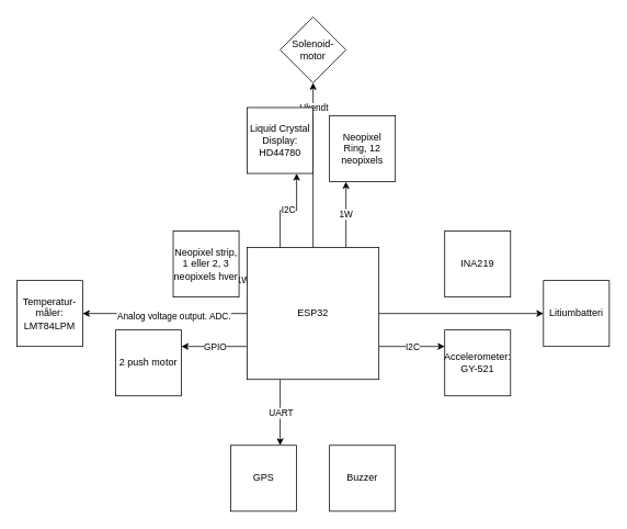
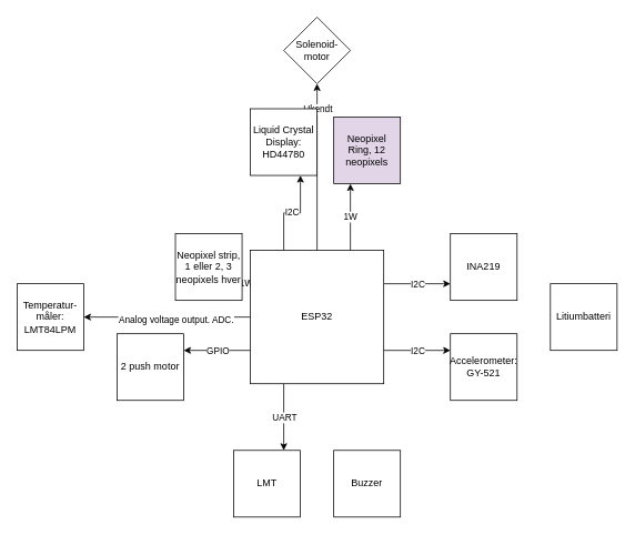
  <mxCell id="0" />
  <mxCell id="1" parent="0" />
  <mxCell id="2" style="edgeStyle=orthogonalEdgeStyle;rounded=0;orthogonalLoop=1;jettySize=auto;html=1;exitX=0.5;exitY=0;exitDx=0;exitDy=0;entryX=0.5;entryY=1;entryDx=0;entryDy=0;" parent="1" source="18" target="28" edge="1"><mxGeometry relative="1" as="geometry" /></mxCell>
  <mxCell id="3" value="Ukendt" style="edgeLabel;html=1;align=center;verticalAlign=middle;resizable=0;points=[];" parent="2" vertex="1" connectable="0"><mxGeometry x="-0.18" y="2" relative="1" as="geometry"><mxPoint x="2" y="-88" as="offset" /></mxGeometry></mxCell>
  <mxCell id="4" value="1W" style="edgeStyle=orthogonalEdgeStyle;rounded=0;orthogonalLoop=1;jettySize=auto;html=1;exitX=0.75;exitY=0;exitDx=0;exitDy=0;entryX=0.25;entryY=1;entryDx=0;entryDy=0;" parent="1" source="18" target="22" edge="1"><mxGeometry relative="1" as="geometry" /></mxCell>
  <mxCell id="5" value="I2C" style="edgeStyle=orthogonalEdgeStyle;rounded=0;orthogonalLoop=1;jettySize=auto;html=1;exitX=0.25;exitY=0;exitDx=0;exitDy=0;entryX=0.75;entryY=1;entryDx=0;entryDy=0;" parent="1" source="18" target="29" edge="1"><mxGeometry relative="1" as="geometry" /></mxCell>
  <mxCell id="6" style="edgeStyle=orthogonalEdgeStyle;rounded=0;orthogonalLoop=1;jettySize=auto;html=1;exitX=0;exitY=0.5;exitDx=0;exitDy=0;entryX=1;entryY=0.5;entryDx=0;entryDy=0;" parent="1" source="18" target="24" edge="1"><mxGeometry relative="1" as="geometry" /></mxCell>
  <mxCell id="7" value="Analog voltage output. ADC." style="edgeLabel;html=1;align=center;verticalAlign=middle;resizable=0;points=[];" parent="6" vertex="1" connectable="0"><mxGeometry x="-0.1" y="2" relative="1" as="geometry"><mxPoint as="offset" /></mxGeometry></mxCell>
  <mxCell id="8" value="1W" style="edgeStyle=orthogonalEdgeStyle;rounded=0;orthogonalLoop=1;jettySize=auto;html=1;exitX=0;exitY=0.25;exitDx=0;exitDy=0;entryX=1;entryY=0.75;entryDx=0;entryDy=0;" parent="1" source="18" target="23" edge="1"><mxGeometry relative="1" as="geometry" /></mxCell>
  <mxCell id="9" style="edgeStyle=orthogonalEdgeStyle;rounded=0;orthogonalLoop=1;jettySize=auto;html=1;exitX=0;exitY=0.75;exitDx=0;exitDy=0;entryX=1;entryY=0.25;entryDx=0;entryDy=0;" parent="1" source="18" target="19" edge="1"><mxGeometry relative="1" as="geometry"><Array as="points"><mxPoint x="270" y="420" /><mxPoint x="270" y="420" /></Array></mxGeometry></mxCell>
  <mxCell id="10" value="GPIO" style="edgeLabel;html=1;align=center;verticalAlign=middle;resizable=0;points=[];" parent="9" vertex="1" connectable="0"><mxGeometry x="-0.325" y="2" relative="1" as="geometry"><mxPoint x="-13" y="-2" as="offset" /></mxGeometry></mxCell>
- <mxCell id="13" style="edgeStyle=orthogonalEdgeStyle;rounded=0;orthogonalLoop=1;jettySize=auto;html=1;exitX=1;exitY=0.5;exitDx=0;exitDy=0;entryX=0;entryY=0.5;entryDx=0;entryDy=0;" parent="1" source="18" target="25" edge="1"><mxGeometry relative="1" as="geometry" /></mxCell>
+ <mxCell id="11" style="edgeStyle=orthogonalEdgeStyle;rounded=0;orthogonalLoop=1;jettySize=auto;html=1;exitX=1;exitY=0.25;exitDx=0;exitDy=0;entryX=0;entryY=0.75;entryDx=0;entryDy=0;" parent="1" source="18" target="26" edge="1"><mxGeometry relative="1" as="geometry" /></mxCell>
+ <mxCell id="12" value="I2C" style="edgeLabel;html=1;align=center;verticalAlign=middle;resizable=0;points=[];" parent="11" vertex="1" connectable="0"><mxGeometry x="-0.525" y="4" relative="1" as="geometry"><mxPoint x="21" y="4" as="offset" /></mxGeometry></mxCell>
  <mxCell id="14" style="edgeStyle=orthogonalEdgeStyle;rounded=0;orthogonalLoop=1;jettySize=auto;html=1;exitX=1;exitY=0.75;exitDx=0;exitDy=0;entryX=0;entryY=0.25;entryDx=0;entryDy=0;" parent="1" source="18" target="27" edge="1"><mxGeometry relative="1" as="geometry"><Array as="points"><mxPoint x="510" y="420" /><mxPoint x="510" y="420" /></Array></mxGeometry></mxCell>
  <mxCell id="15" value="I2C" style="edgeLabel;html=1;align=center;verticalAlign=middle;resizable=0;points=[];" parent="14" vertex="1" connectable="0"><mxGeometry x="0.125" y="1" relative="1" as="geometry"><mxPoint x="-5" y="1" as="offset" /></mxGeometry></mxCell>
  <mxCell id="16" style="edgeStyle=orthogonalEdgeStyle;rounded=0;orthogonalLoop=1;jettySize=auto;html=1;exitX=0.25;exitY=1;exitDx=0;exitDy=0;entryX=0.75;entryY=0;entryDx=0;entryDy=0;" parent="1" source="18" target="20" edge="1"><mxGeometry relative="1" as="geometry" /></mxCell>
  <mxCell id="17" value="UART" style="edgeLabel;html=1;align=center;verticalAlign=middle;resizable=0;points=[];" parent="16" vertex="1" connectable="0"><mxGeometry x="-0.15" y="1" relative="1" as="geometry"><mxPoint x="-1" y="6" as="offset" /></mxGeometry></mxCell>
  <mxCell id="18" value="ESP32" style="whiteSpace=wrap;html=1;aspect=fixed;" parent="1" vertex="1"><mxGeometry x="300" y="300" width="160" height="160" as="geometry" /></mxCell>
  <mxCell id="19" value="2 push motor" style="whiteSpace=wrap;html=1;aspect=fixed;" parent="1" vertex="1"><mxGeometry x="140" y="400" width="80" height="80" as="geometry" /></mxCell>
- <mxCell id="20" value="GPS" style="whiteSpace=wrap;html=1;aspect=fixed;" parent="1" vertex="1"><mxGeometry x="280" y="540" width="80" height="80" as="geometry" /></mxCell>
+ <mxCell id="20" value="LMT" style="whiteSpace=wrap;html=1;aspect=fixed;" parent="1" vertex="1"><mxGeometry x="280" y="540" width="80" height="80" as="geometry" /></mxCell>
  <mxCell id="21" value="Buzzer" style="whiteSpace=wrap;html=1;aspect=fixed;" parent="1" vertex="1"><mxGeometry x="400" y="540" width="80" height="80" as="geometry" /></mxCell>
- <mxCell id="22" value="Neopixel Ring, 12 neopixels" style="whiteSpace=wrap;html=1;aspect=fixed;" parent="1" vertex="1"><mxGeometry x="400" y="140" width="80" height="80" as="geometry" /></mxCell>
+ <mxCell id="22" value="Neopixel Ring, 12 neopixels" style="whiteSpace=wrap;html=1;aspect=fixed;fillColor=#e1d5e7;" parent="1" vertex="1"><mxGeometry x="400" y="140" width="80" height="80" as="geometry" /></mxCell>
  <mxCell id="23" value="Neopixel strip, 1 eller 2, 3 neopixels hver" style="whiteSpace=wrap;html=1;aspect=fixed;" parent="1" vertex="1"><mxGeometry x="210" y="280" width="80" height="80" as="geometry" /></mxCell>
  <mxCell id="24" value="Temperatur-&lt;div&gt;måler:&lt;/div&gt;&lt;div&gt;LMT84LPM&lt;br&gt;&lt;/div&gt;" style="whiteSpace=wrap;html=1;aspect=fixed;" parent="1" vertex="1"><mxGeometry x="20" y="340" width="80" height="80" as="geometry" /></mxCell>
  <mxCell id="25" value="Litiumbatteri" style="whiteSpace=wrap;html=1;aspect=fixed;" parent="1" vertex="1"><mxGeometry x="660" y="340" width="80" height="80" as="geometry" /></mxCell>
  <mxCell id="26" value="INA219" style="whiteSpace=wrap;html=1;aspect=fixed;" parent="1" vertex="1"><mxGeometry x="540" y="280" width="80" height="80" as="geometry" /></mxCell>
  <mxCell id="27" value="Accelerometer:&lt;br&gt;GY-521" style="whiteSpace=wrap;html=1;aspect=fixed;" parent="1" vertex="1"><mxGeometry x="540" y="400" width="80" height="80" as="geometry" /></mxCell>
  <mxCell id="28" value="Solenoid-&lt;div&gt;motor&lt;/div&gt;" style="rhombus;whiteSpace=wrap;html=1;aspect=fixed;" parent="1" vertex="1"><mxGeometry x="340" y="20" width="80" height="80" as="geometry" /></mxCell>
  <mxCell id="29" value="Liquid Crystal&lt;div&gt;Display:&lt;br&gt;HD44780&lt;br&gt;&lt;/div&gt;" style="whiteSpace=wrap;html=1;aspect=fixed;" parent="1" vertex="1"><mxGeometry x="300" y="130" width="80" height="80" as="geometry" /></mxCell>
